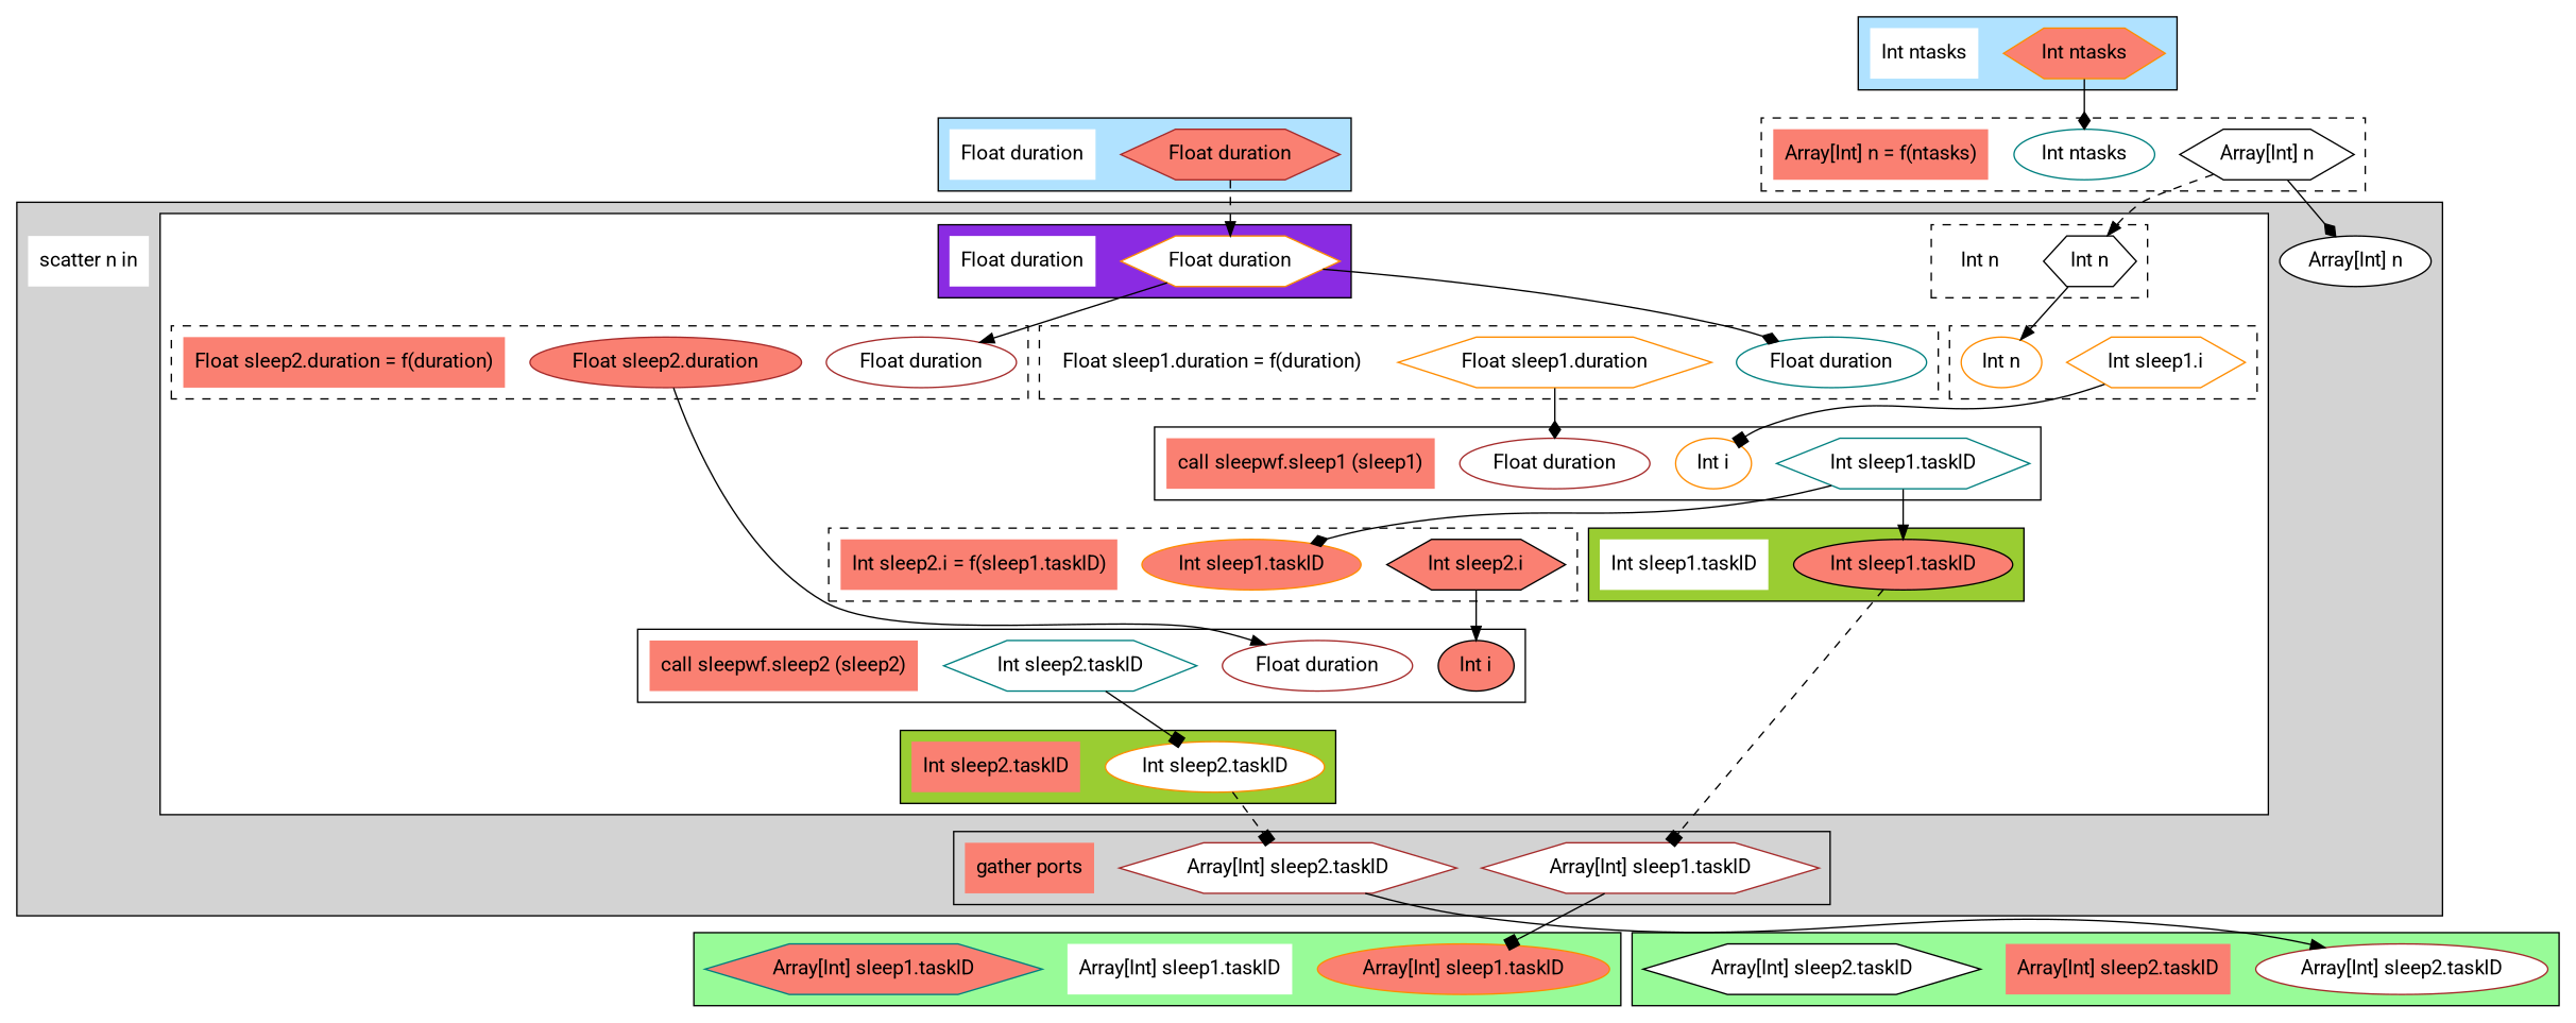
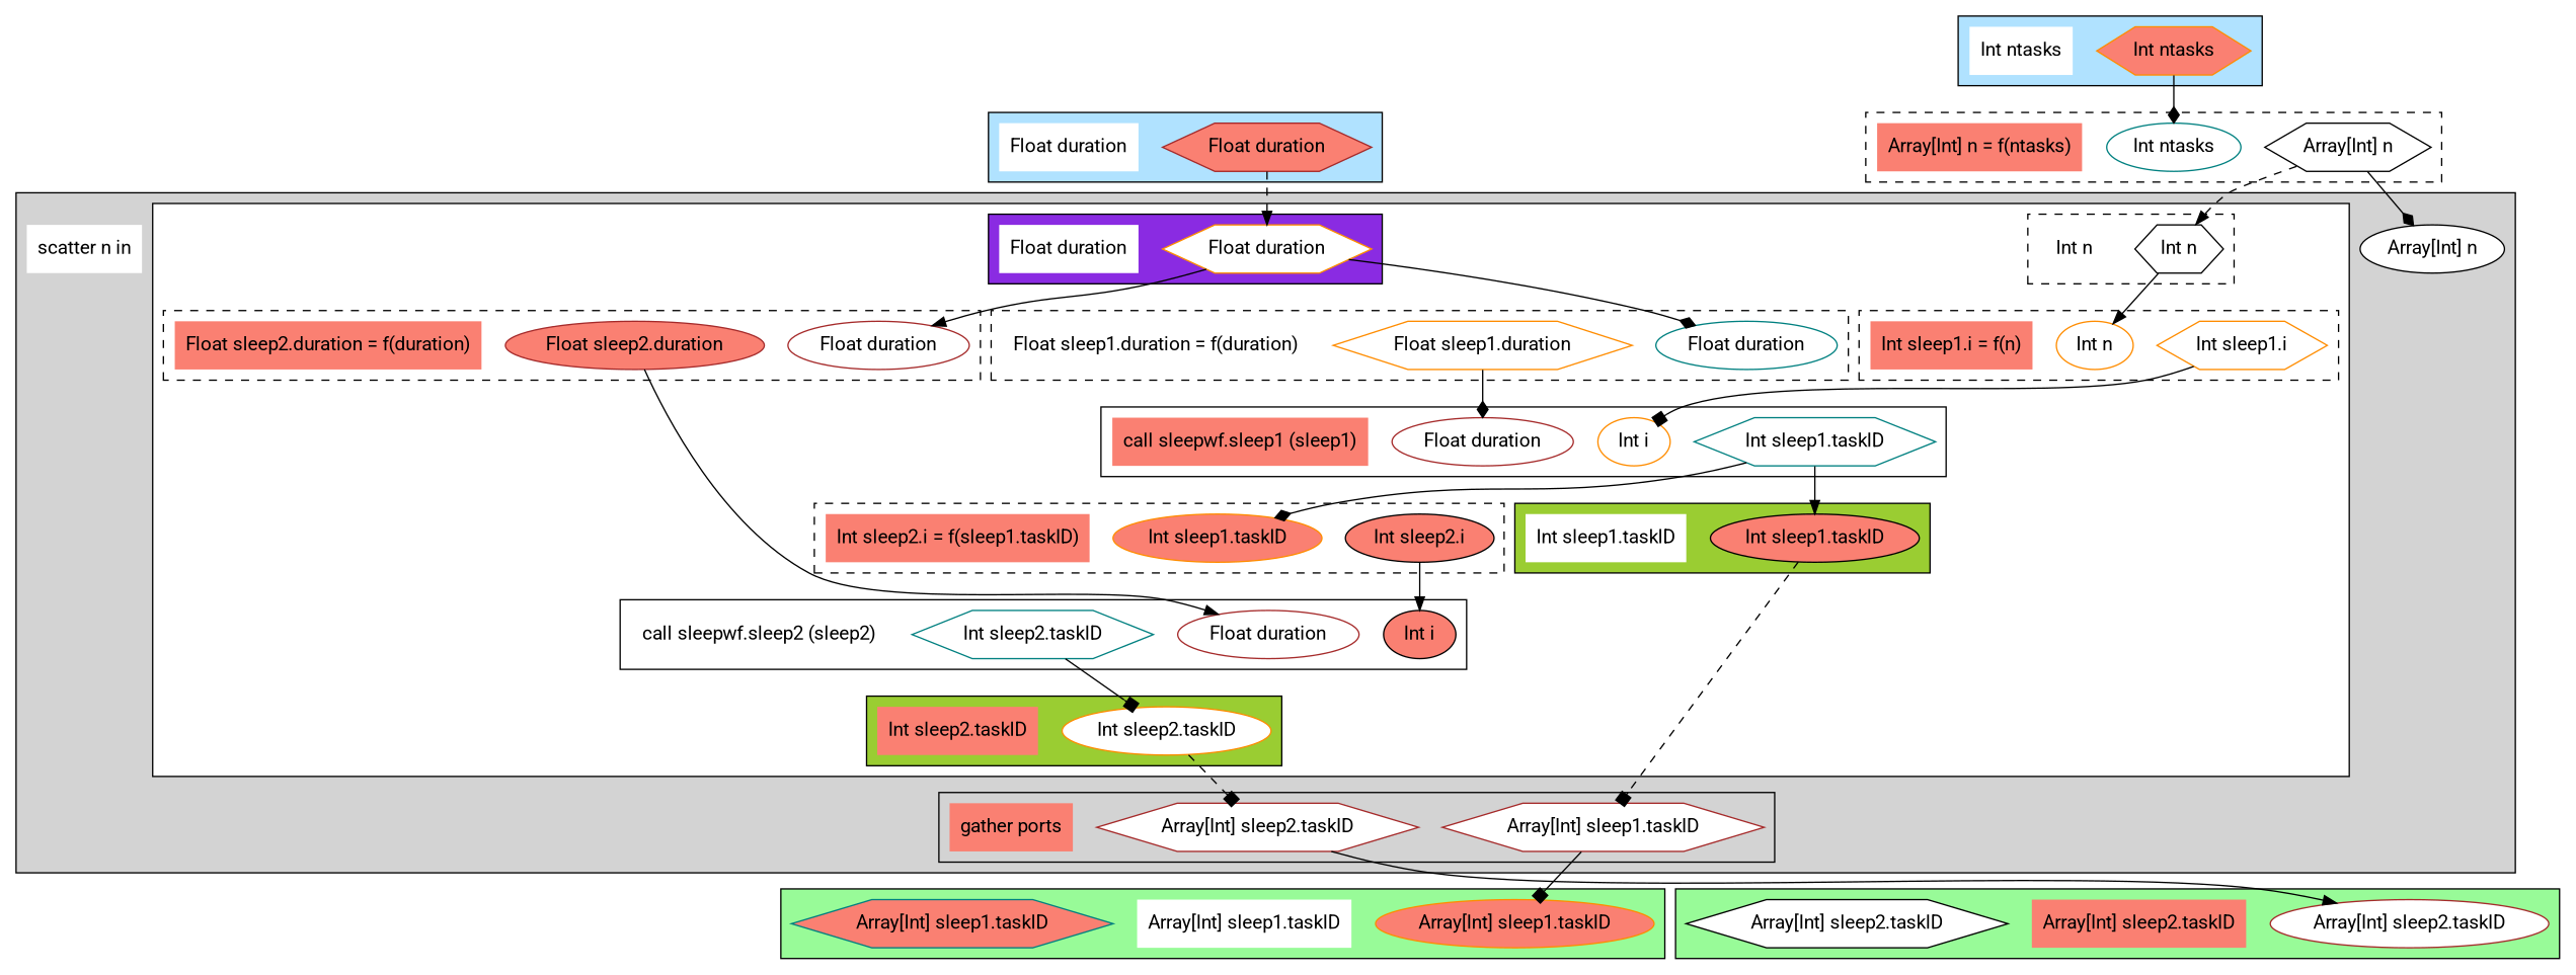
  digraph {
    compound=true
    fontname=Roboto
    node [color=black fillcolor=white fontname=Roboto shape=plaintext style=filled]
    edge [arrowhead=normal fontname=Roboto]
    n1 [label="Array[Int] n" shape=hexagon]
    n2 [color=teal label="Int ntasks" shape=oval]
    n3 [color=teal fillcolor=salmon label="Array[Int] n = f(ntasks)"]
    n4 [color=brown label="Array[Int] sleep1.taskID" shape=hexagon]
    n5 [color=brown label="Array[Int] sleep2.taskID" shape=hexagon]
    n6 [fillcolor=salmon label="gather ports"]
    n7 [label="Int n" shape=hexagon]
    n8 [color=brown label="Int n"]
    n9 [color=teal label="Int sleep1.taskID" shape=hexagon]
    n10 [color=darkorange label="Int i" shape=oval]
    n11 [color=brown label="Float duration" shape=oval]
    n12 [color=darkorange fillcolor=salmon label="call sleepwf.sleep1 (sleep1)"]
-   n13 [fillcolor=salmon label="Int sleep2.i" shape=hexagon]
+   n13 [fillcolor=salmon label="Int sleep2.i" shape=ellipse]
    n14 [color=darkorange fillcolor=salmon label="Int sleep1.taskID" shape=oval]
    n15 [fillcolor=salmon label="Int sleep2.i = f(sleep1.taskID)"]
    n16 [color=brown label="Float duration" shape=oval]
    n17 [color=brown fillcolor=salmon label="Float sleep2.duration" shape=ellipse]
    n18 [color=teal fillcolor=salmon label="Float sleep2.duration = f(duration)"]
    n19 [fillcolor=salmon label="Int sleep1.taskID" shape=oval]
    n20 [label="Int sleep1.taskID"]
    n21 [color=darkorange label="Float duration" shape=hexagon]
    n22 [label="Float duration"]
    n23 [color=darkorange label="Int sleep1.i" shape=hexagon]
    n24 [color=darkorange label="Int n" shape=oval]
+   n25 [color=brown fillcolor=salmon label="Int sleep1.i = f(n)"]
    n26 [fillcolor=salmon label="Int i" shape=oval]
    n27 [color=brown label="Float duration" shape=oval]
    n28 [color=teal label="Int sleep2.taskID" shape=hexagon]
-   n29 [color=brown fillcolor=salmon label="call sleepwf.sleep2 (sleep2)"]
+   n29 [color=brown label="call sleepwf.sleep2 (sleep2)"]
    n30 [color=teal label="Float duration" shape=oval]
    n31 [color=darkorange label="Float sleep1.duration" shape=hexagon]
    n32 [label="Float sleep1.duration = f(duration)"]
    n33 [color=darkorange label="Int sleep2.taskID" shape=oval]
    n34 [fillcolor=salmon label="Int sleep2.taskID"]
    n35 [label="Array[Int] n" shape=oval]
    n36 [label="scatter n in"]
    n37 [color=darkorange fillcolor=salmon label="Int ntasks" shape=hexagon]
    n38 [color=darkorange label="Int ntasks"]
    n39 [color=brown fillcolor=salmon label="Float duration" shape=hexagon]
    n40 [color=teal label="Float duration"]
    n41 [color=darkorange fillcolor=salmon label="Array[Int] sleep1.taskID" shape=oval]
    n42 [label="Array[Int] sleep1.taskID"]
    n43 [color=teal fillcolor=salmon label="Array[Int] sleep1.taskID" shape=hexagon]
    n44 [color=brown label="Array[Int] sleep2.taskID" shape=oval]
    n45 [color=darkorange fillcolor=salmon label="Array[Int] sleep2.taskID"]
    n46 [label="Array[Int] sleep2.taskID" shape=hexagon]
    subgraph cluster_1 {
      fillcolor=white
      style="filled,dashed"
      n1
      n2
      n3
    }
    subgraph cluster_2 {
      fillcolor=lightgray
      style="filled,solid"
      n35
      n36
      subgraph cluster_3 {
        fillcolor=lightgray
        style="filled,solid"
        n4
        n5
        n6
      }
      subgraph cluster_4 {
        fillcolor=white
        style="filled,solid"
        subgraph cluster_5 {
          fillcolor=blueviolet
          style=dashed
          n7
          n8
        }
        subgraph cluster_6 {
          fillcolor=white
          style="filled,solid"
          n9
          n10
          n11
          n12
        }
        subgraph cluster_7 {
          fillcolor=white
          style="filled,dashed"
          n13
          n14
          n15
        }
        subgraph cluster_8 {
          fillcolor=white
          style="filled,dashed"
          n16
          n17
          n18
        }
        subgraph cluster_9 {
          fillcolor=yellowgreen
          style="filled,solid"
          n19
          n20
        }
        subgraph cluster_10 {
          fillcolor=blueviolet
          style="filled,solid"
          n21
          n22
        }
        subgraph cluster_11 {
          fillcolor=white
          style="filled,dashed"
          n23
          n24
+         n25
        }
        subgraph cluster_12 {
          fillcolor=white
          style="filled,solid"
          n26
          n27
          n28
          n29
        }
        subgraph cluster_13 {
          fillcolor=white
          style="filled,dashed"
          n30
          n31
          n32
        }
        subgraph cluster_14 {
          fillcolor=yellowgreen
          style="filled,solid"
          n33
          n34
        }
      }
    }
    subgraph cluster_15 {
      fillcolor=lightskyblue1
      style="filled,solid"
      n37
      n38
    }
    subgraph cluster_16 {
      fillcolor=lightskyblue1
      style="filled,solid"
      n39
      n40
    }
    subgraph cluster_17 {
      fillcolor=palegreen
      style="filled,solid"
      n41
      n42
      n43
    }
    subgraph cluster_18 {
      fillcolor=palegreen
      style="filled,solid"
      n44
      n45
      n46
    }
    n1 -> n7 [style=dashed]
    n1 -> n35 [arrowhead=diamond]
    n4 -> n41 [arrowhead=box]
    n5 -> n44
    n7 -> n24
    n9 -> n14 [arrowhead=diamond]
    n9 -> n19
    n13 -> n26
    n17 -> n27
    n19 -> n4 [arrowhead=box style=dashed]
    n21 -> n16
    n21 -> n30 [arrowhead=diamond]
    n23 -> n10 [arrowhead=box]
    n28 -> n33 [arrowhead=box]
    n31 -> n11 [arrowhead=diamond]
    n33 -> n5 [arrowhead=box style=dashed]
    n37 -> n2 [arrowhead=diamond]
    n39 -> n21 [style=dashed]
  }
